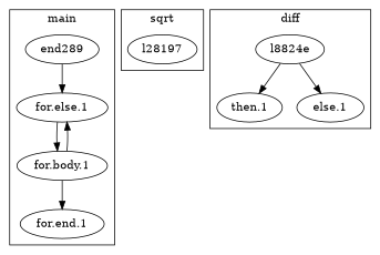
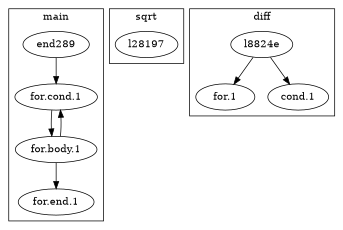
  digraph {
    n1 [label=end289]
-   n2 [label="for.else.1"]
+   n2 [label="for.cond.1"]
    n3 [label="for.body.1"]
    n4 [label="for.end.1"]
    n5 [label=l28197]
    n6 [label=l8824e]
-   n7 [label="then.1"]
-   n8 [label="else.1"]
+   n7 [label="for.1"]
+   n8 [label="cond.1"]
    subgraph cluster_1 {
      label=main
      n1
      n2
      n3
      n4
    }
    subgraph cluster_2 {
      label=sqrt
      n5
    }
    subgraph cluster_3 {
      label=diff
      n6
      n7
      n8
    }
    n1 -> n2
    n2 -> n3
    n3 -> n2
    n3 -> n4
    n6 -> n7
    n6 -> n8
  }
